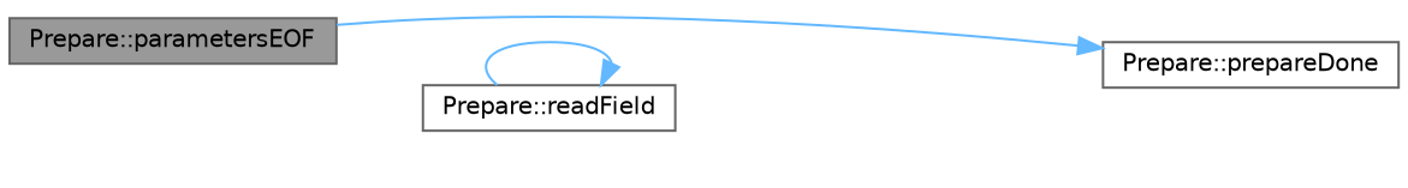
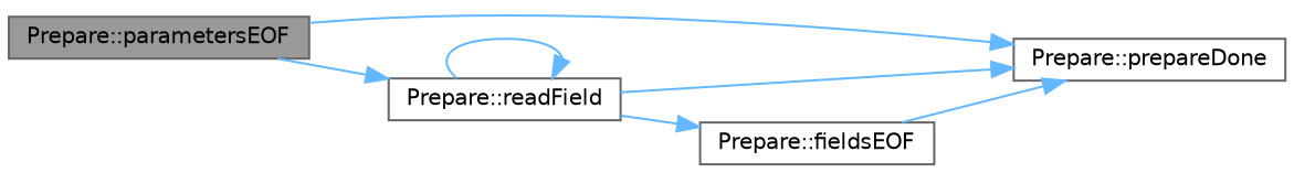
  digraph {
    rankdir=LR
    node [color=grey40 fillcolor=white fontname=Helvetica fontsize=10 shape=box style=filled]
    edge [color=steelblue1 fontname=Helvetica fontsize=10 labelfontname=Helvetica labelfontsize=10 style=solid]
    n1 [color=gray40 fillcolor=grey60 fontcolor=black height=0.2 label="Prepare::parametersEOF" width=0.4]
    n2 [height=0.2 label="Prepare::prepareDone" width=0.4]
    n3 [height=0.2 label="Prepare::readField" width=0.4]
+   n4 [height=0.2 label="Prepare::fieldsEOF" width=0.4]
    n1 -> n2
+   n1 -> n3
+   n3 -> n2
    n3 -> n3
+   n3 -> n4
+   n4 -> n2
  }
